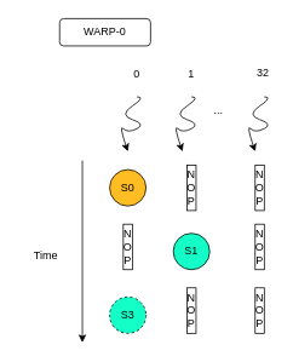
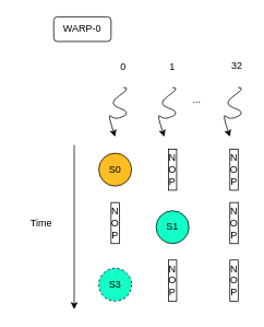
  <mxCell id="0" />
  <mxCell id="1" parent="0" />
  <mxCell id="2" value="" style="curved=1;endArrow=classic;html=1;rounded=0;" edge="1" parent="1"><mxGeometry width="50" height="50" relative="1" as="geometry"><mxPoint x="150" y="106" as="sourcePoint" /><mxPoint x="140" y="166" as="targetPoint" /><Array as="points"><mxPoint x="160" y="106" /><mxPoint x="130" y="126" /><mxPoint x="160" y="136" /><mxPoint x="140" y="146" /><mxPoint x="130" y="136" /></Array></mxGeometry></mxCell>
  <mxCell id="3" value="" style="curved=1;endArrow=classic;html=1;rounded=0;" edge="1" parent="1"><mxGeometry width="50" height="50" relative="1" as="geometry"><mxPoint x="210" y="106" as="sourcePoint" /><mxPoint x="200" y="166" as="targetPoint" /><Array as="points"><mxPoint x="220" y="106" /><mxPoint x="190" y="126" /><mxPoint x="220" y="136" /><mxPoint x="200" y="146" /><mxPoint x="190" y="136" /></Array></mxGeometry></mxCell>
  <mxCell id="4" value="0" style="text;html=1;align=center;verticalAlign=middle;whiteSpace=wrap;rounded=0;" vertex="1" parent="1"><mxGeometry x="140" y="66" width="20" height="30" as="geometry" /></mxCell>
  <mxCell id="5" value="1" style="text;html=1;align=center;verticalAlign=middle;whiteSpace=wrap;rounded=0;" vertex="1" parent="1"><mxGeometry x="200" y="66" width="20" height="30" as="geometry" /></mxCell>
  <mxCell id="6" value="..." style="text;html=1;align=center;verticalAlign=middle;whiteSpace=wrap;rounded=0;" vertex="1" parent="1"><mxGeometry x="210" y="106" width="60" height="30" as="geometry" /></mxCell>
  <mxCell id="7" value="" style="curved=1;endArrow=classic;html=1;rounded=0;" edge="1" parent="1"><mxGeometry width="50" height="50" relative="1" as="geometry"><mxPoint x="290" y="106" as="sourcePoint" /><mxPoint x="280" y="166" as="targetPoint" /><Array as="points"><mxPoint x="300" y="106" /><mxPoint x="270" y="126" /><mxPoint x="300" y="136" /><mxPoint x="280" y="146" /><mxPoint x="270" y="136" /></Array></mxGeometry></mxCell>
  <mxCell id="8" value="32" style="text;whiteSpace=wrap;html=1;" vertex="1" parent="1"><mxGeometry x="280" y="66" width="20" height="20" as="geometry" /></mxCell>
  <mxCell id="9" value="" style="endArrow=classic;html=1;rounded=0;" edge="1" parent="1"><mxGeometry width="50" height="50" relative="1" as="geometry"><mxPoint x="90" y="176" as="sourcePoint" /><mxPoint x="90" y="376" as="targetPoint" /></mxGeometry></mxCell>
- <mxCell id="10" value="Time" style="text;html=1;align=center;verticalAlign=middle;whiteSpace=wrap;rounded=0;" vertex="1" parent="1"><mxGeometry x="20" y="266" width="60" height="30" as="geometry" /></mxCell>
+ <mxCell id="10" value="Time" style="text;html=1;align=center;verticalAlign=middle;whiteSpace=wrap;rounded=0;" vertex="1" parent="1"><mxGeometry x="20" y="256" width="60" height="30" as="geometry" /></mxCell>
  <mxCell id="11" value="S0" style="ellipse;whiteSpace=wrap;html=1;aspect=fixed;fillColor=#FFBD24;" vertex="1" parent="1"><mxGeometry x="120" y="186" width="40" height="40" as="geometry" /></mxCell>
  <mxCell id="12" value="&lt;div&gt;N&lt;/div&gt;&lt;div&gt;O&lt;/div&gt;&lt;div&gt;P&lt;br&gt;&lt;/div&gt;" style="rounded=0;whiteSpace=wrap;html=1;" vertex="1" parent="1"><mxGeometry x="205" y="181" width="10" height="50" as="geometry" /></mxCell>
  <mxCell id="13" value="&lt;div&gt;N&lt;/div&gt;&lt;div&gt;O&lt;/div&gt;&lt;div&gt;P&lt;br&gt;&lt;/div&gt;" style="rounded=0;whiteSpace=wrap;html=1;" vertex="1" parent="1"><mxGeometry x="280" y="181" width="10" height="50" as="geometry" /></mxCell>
  <mxCell id="14" value="S1" style="ellipse;whiteSpace=wrap;html=1;aspect=fixed;fillColor=#14ffc8;" vertex="1" parent="1"><mxGeometry x="190" y="256" width="40" height="40" as="geometry" /></mxCell>
  <mxCell id="15" value="&lt;div&gt;N&lt;/div&gt;&lt;div&gt;O&lt;/div&gt;&lt;div&gt;P&lt;br&gt;&lt;/div&gt;" style="rounded=0;whiteSpace=wrap;html=1;" vertex="1" parent="1"><mxGeometry x="135" y="246" width="10" height="50" as="geometry" /></mxCell>
  <mxCell id="16" value="&lt;div&gt;N&lt;/div&gt;&lt;div&gt;O&lt;/div&gt;&lt;div&gt;P&lt;br&gt;&lt;/div&gt;" style="rounded=0;whiteSpace=wrap;html=1;" vertex="1" parent="1"><mxGeometry x="280" y="246" width="10" height="50" as="geometry" /></mxCell>
  <mxCell id="17" value="S3" style="ellipse;whiteSpace=wrap;html=1;aspect=fixed;fillColor=#14FFC8;dashed=1;" vertex="1" parent="1"><mxGeometry x="120" y="326" width="40" height="40" as="geometry" /></mxCell>
  <mxCell id="18" value="&lt;div&gt;N&lt;/div&gt;&lt;div&gt;O&lt;/div&gt;&lt;div&gt;P&lt;br&gt;&lt;/div&gt;" style="rounded=0;whiteSpace=wrap;html=1;" vertex="1" parent="1"><mxGeometry x="205" y="316" width="10" height="50" as="geometry" /></mxCell>
  <mxCell id="19" value="&lt;div&gt;N&lt;/div&gt;&lt;div&gt;O&lt;/div&gt;&lt;div&gt;P&lt;br&gt;&lt;/div&gt;" style="rounded=0;whiteSpace=wrap;html=1;" vertex="1" parent="1"><mxGeometry x="280" y="316" width="10" height="50" as="geometry" /></mxCell>
- <mxCell id="20" value="WARP-0" style="rounded=1;whiteSpace=wrap;html=1;" vertex="1" parent="1"><mxGeometry x="65" y="20" width="100" height="30" as="geometry" /></mxCell>
+ <mxCell id="20" value="WARP-0" style="rounded=1;whiteSpace=wrap;html=1;" vertex="1" parent="1"><mxGeometry x="65" y="20" width="70" height="30" as="geometry" /></mxCell>
